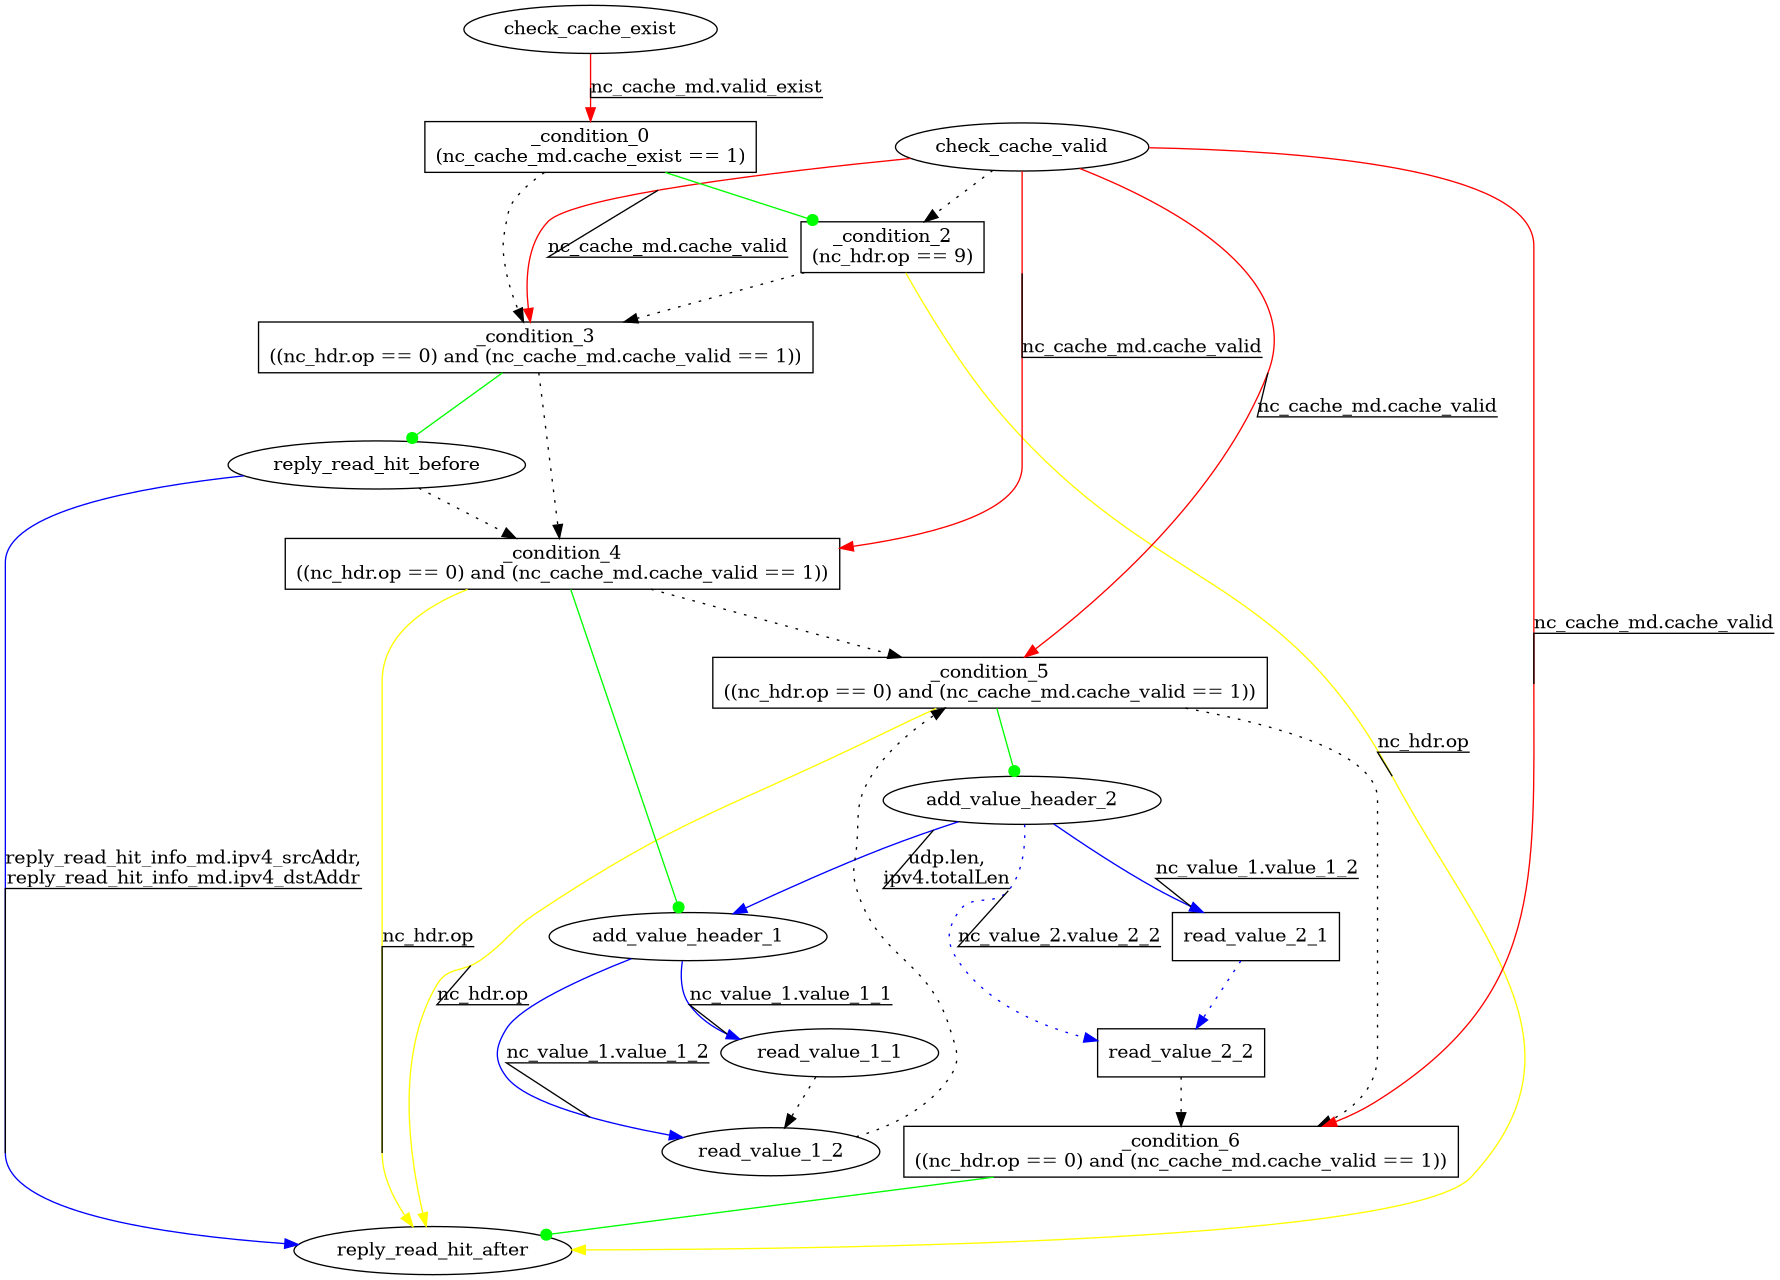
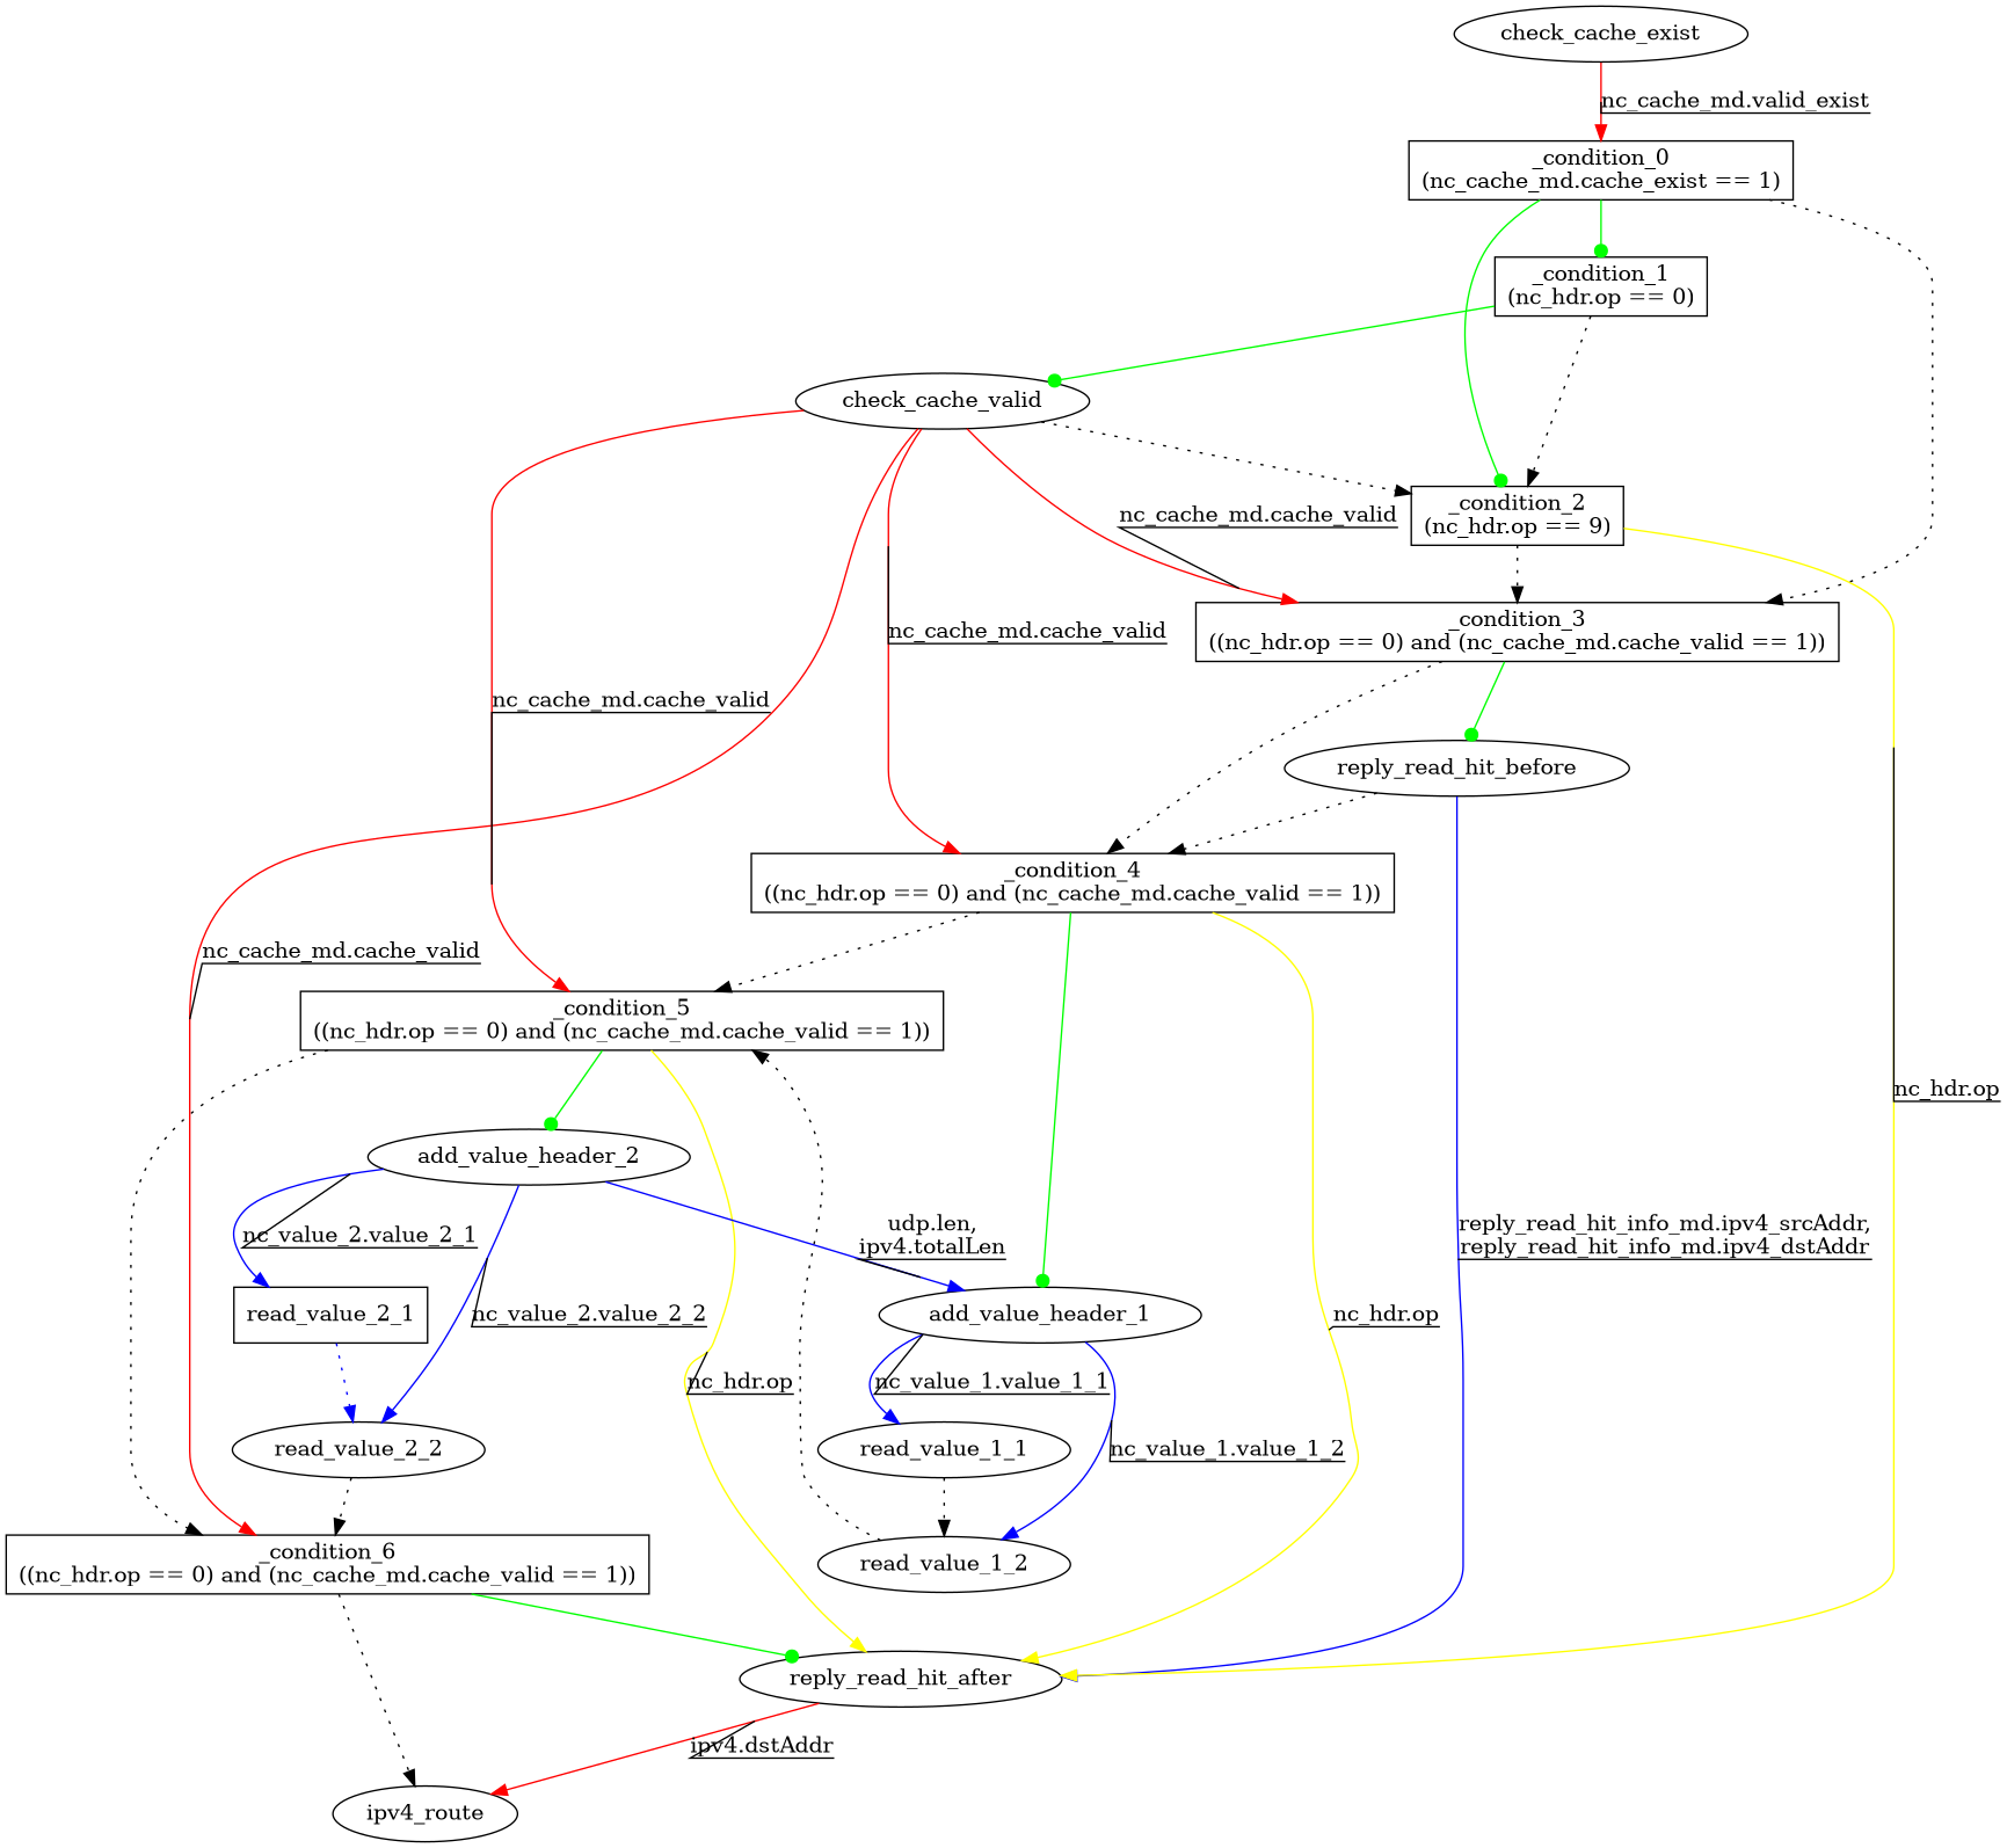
  digraph {
    edge [decorate=true]
    n1 [label="_condition_6\n((nc_hdr.op == 0) and (nc_cache_md.cache_valid == 1))" shape=box]
    reply_read_hit_after
+   ipv4_route
    n4 [label="_condition_5\n((nc_hdr.op == 0) and (nc_cache_md.cache_valid == 1))" shape=box]
    add_value_header_2
    add_value_header_1
-   read_value_2_2 [shape=box]
+   read_value_2_2
    read_value_2_1 [shape=box]
    n9 [label="_condition_4\n((nc_hdr.op == 0) and (nc_cache_md.cache_valid == 1))" shape=box]
    read_value_1_1
    read_value_1_2
    n12 [label="_condition_3\n((nc_hdr.op == 0) and (nc_cache_md.cache_valid == 1))" shape=box]
    reply_read_hit_before
    n14 [label="_condition_2\n(nc_hdr.op == 9)" shape=box]
+   n15 [label="_condition_1\n(nc_hdr.op == 0)" shape=box]
    check_cache_valid
    n17 [label="_condition_0\n(nc_cache_md.cache_exist == 1)" shape=box]
    check_cache_exist
    n1 -> reply_read_hit_after [arrowhead=dot color=green]
+   n1 -> ipv4_route [style=dotted decorate=""]
+   reply_read_hit_after -> ipv4_route [color=red label="ipv4.dstAddr"]
    n4 -> n1 [style=dotted decorate=""]
    n4 -> reply_read_hit_after [color=yellow label="nc_hdr.op"]
    n4 -> add_value_header_2 [arrowhead=dot color=green]
    add_value_header_2 -> add_value_header_1 [color=blue label="udp.len,\nipv4.totalLen"]
-   add_value_header_2 -> read_value_2_2 [color=blue label="nc_value_2.value_2_2" style=dotted]
-   add_value_header_2 -> read_value_2_1 [color=blue label="nc_value_1.value_1_2"]
+   add_value_header_2 -> read_value_2_2 [color=blue label="nc_value_2.value_2_2"]
+   add_value_header_2 -> read_value_2_1 [color=blue label="nc_value_2.value_2_1"]
    add_value_header_1 -> read_value_1_1 [color=blue label="nc_value_1.value_1_1"]
    add_value_header_1 -> read_value_1_2 [color=blue label="nc_value_1.value_1_2"]
    read_value_2_2 -> n1 [style=dotted decorate=""]
    read_value_2_1 -> read_value_2_2 [color=blue style=dotted decorate=""]
    n9 -> reply_read_hit_after [color=yellow label="nc_hdr.op"]
    n9 -> n4 [style=dotted decorate=""]
    n9 -> add_value_header_1 [arrowhead=dot color=green]
    read_value_1_1 -> read_value_1_2 [style=dotted decorate=""]
    read_value_1_2 -> n4 [style=dotted decorate=""]
    n12 -> n9 [style=dotted decorate=""]
    n12 -> reply_read_hit_before [arrowhead=dot color=green]
    reply_read_hit_before -> reply_read_hit_after [color=blue label="reply_read_hit_info_md.ipv4_srcAddr,\nreply_read_hit_info_md.ipv4_dstAddr"]
    reply_read_hit_before -> n9 [style=dotted decorate=""]
    n14 -> reply_read_hit_after [color=yellow label="nc_hdr.op"]
    n14 -> n12 [style=dotted decorate=""]
+   n15 -> n14 [style=dotted decorate=""]
+   n15 -> check_cache_valid [arrowhead=dot color=green]
    check_cache_valid -> n1 [color=red label="nc_cache_md.cache_valid"]
    check_cache_valid -> n4 [color=red label="nc_cache_md.cache_valid"]
    check_cache_valid -> n9 [color=red label="nc_cache_md.cache_valid"]
    check_cache_valid -> n12 [color=red label="nc_cache_md.cache_valid"]
    check_cache_valid -> n14 [style=dotted decorate=""]
    n17 -> n12 [style=dotted decorate=""]
    n17 -> n14 [arrowhead=dot color=green]
+   n17 -> n15 [arrowhead=dot color=green]
    check_cache_exist -> n17 [color=red label="nc_cache_md.valid_exist"]
  }
